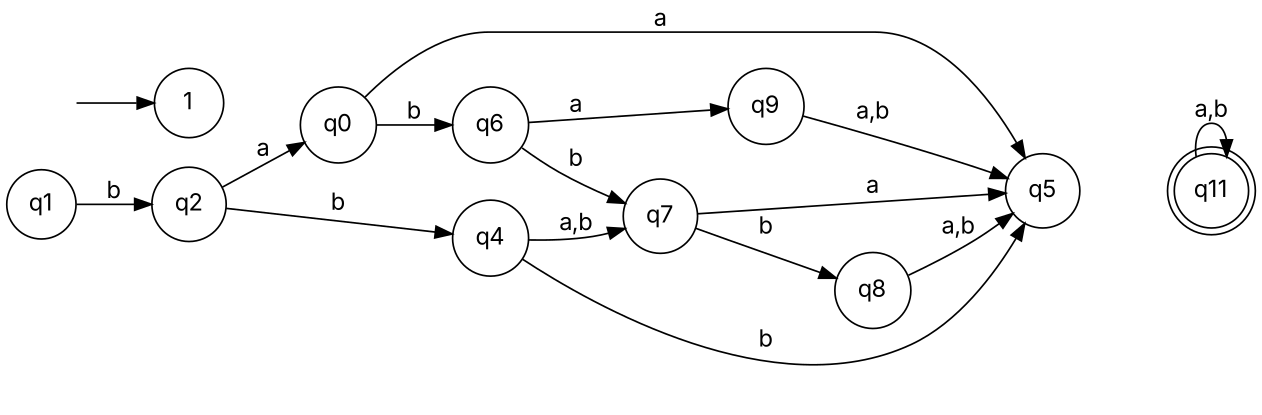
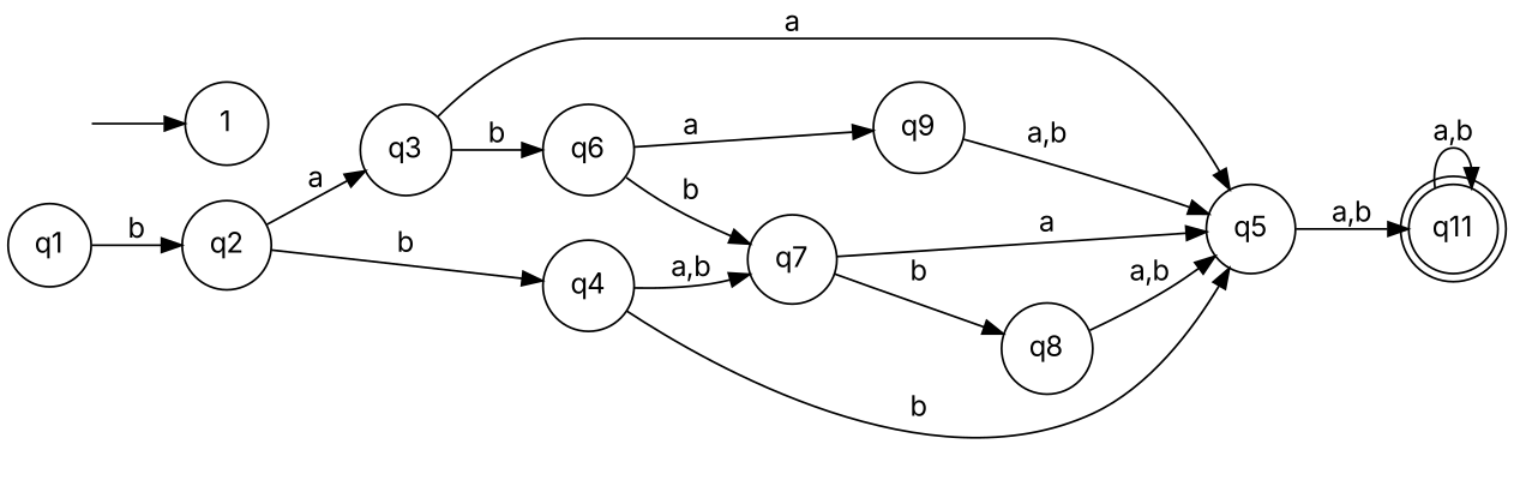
  digraph {
    fontname=Inter
    rankdir=LR
    node [fontname=Inter margin=0.1 shape=circle]
    edge [fontname=Inter]
    n1 [label=q11 margin=0 shape=doublecircle]
    " " [color=white width=0]
    1
    q1
    q2
-   q3 [label=q0]
+   q3
    q4
    q5
    q6
    q7
    q9
    q8
    n1 -> n1 [label="a,b"]
    " " -> 1
    q1 -> q2 [label=b]
    q2 -> q3 [label=a]
    q2 -> q4 [label=b]
    q3 -> q5 [label=a]
    q3 -> q6 [label=b]
    q4 -> q5 [label=b]
    q4 -> q7 [label="a,b"]
+   q5 -> n1 [label="a,b"]
    q6 -> q7 [label=b]
    q6 -> q9 [label=a]
    q7 -> q5 [label=a]
    q7 -> q8 [label=b]
    q9 -> q5 [label="a,b"]
    q8 -> q5 [label="a,b"]
  }
